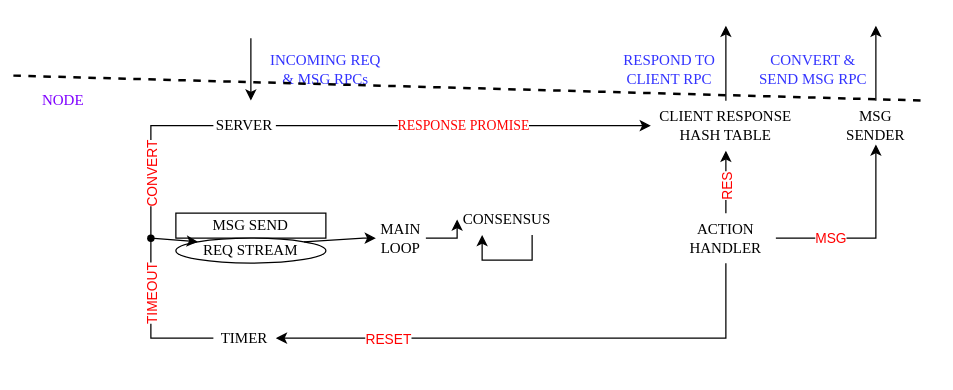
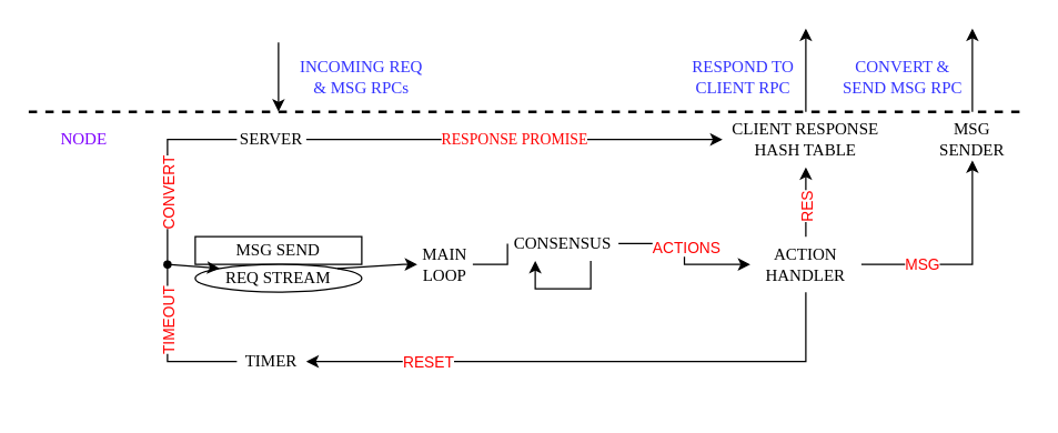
  <mxCell id="0" />
  <mxCell id="1" parent="0" />
- <mxCell id="2" style="edgeStyle=orthogonalEdgeStyle;rounded=0;orthogonalLoop=1;jettySize=auto;html=1;exitX=1;exitY=0.5;exitDx=0;exitDy=0;entryX=0;entryY=0.5;entryDx=0;entryDy=0;" parent="1" source="3" target="28" edge="1"><mxGeometry relative="1" as="geometry" /></mxCell>
+ <mxCell id="2" style="edgeStyle=orthogonalEdgeStyle;rounded=0;orthogonalLoop=1;jettySize=auto;html=1;exitX=1;exitY=0.5;exitDx=0;exitDy=0;entryX=0;entryY=0.5;entryDx=0;entryDy=0;endArrow=none;" parent="1" source="3" target="28" edge="1"><mxGeometry relative="1" as="geometry" /></mxCell>
  <mxCell id="3" value="&lt;font data-font-src=&quot;https://fonts.googleapis.com/css?family=Computer+Modern&quot; style=&quot;font-size: 12px;&quot;&gt;MAIN LOOP&lt;/font&gt;" style="text;html=1;strokeColor=none;fillColor=none;align=center;verticalAlign=middle;whiteSpace=wrap;rounded=0;fontFamily=Computer Modern;fontSource=https%3A%2F%2Ffonts.googleapis.com%2Fcss%3Ffamily%3DComputer%2BModern;fontSize=12;" parent="1" vertex="1"><mxGeometry x="300" y="170" width="40" height="40" as="geometry" /></mxCell>
  <mxCell id="4" style="edgeStyle=orthogonalEdgeStyle;rounded=0;orthogonalLoop=1;jettySize=auto;html=1;exitX=0.5;exitY=1;exitDx=0;exitDy=0;entryX=1;entryY=0.5;entryDx=0;entryDy=0;" parent="1" source="10" target="15" edge="1"><mxGeometry relative="1" as="geometry" /></mxCell>
  <mxCell id="5" value="&lt;font color=&quot;#ff0000&quot;&gt;RESET&lt;/font&gt;" style="edgeLabel;html=1;align=center;verticalAlign=middle;resizable=0;points=[];" vertex="1" connectable="0" parent="4"><mxGeometry x="0.576" relative="1" as="geometry"><mxPoint as="offset" /></mxGeometry></mxCell>
  <mxCell id="6" style="edgeStyle=orthogonalEdgeStyle;rounded=0;orthogonalLoop=1;jettySize=auto;html=1;exitX=0.5;exitY=0;exitDx=0;exitDy=0;entryX=0.5;entryY=1;entryDx=0;entryDy=0;" parent="1" source="10" target="19" edge="1"><mxGeometry relative="1" as="geometry" /></mxCell>
  <mxCell id="7" value="&lt;font color=&quot;#ff0000&quot;&gt;RES&lt;/font&gt;" style="edgeLabel;html=1;align=center;verticalAlign=middle;resizable=0;points=[];rotation=-90;" vertex="1" connectable="0" parent="6"><mxGeometry x="-0.175" y="-2" relative="1" as="geometry"><mxPoint x="-2" y="1" as="offset" /></mxGeometry></mxCell>
  <mxCell id="8" style="edgeStyle=orthogonalEdgeStyle;rounded=0;orthogonalLoop=1;jettySize=auto;html=1;exitX=1;exitY=0.5;exitDx=0;exitDy=0;entryX=0.5;entryY=1;entryDx=0;entryDy=0;" parent="1" source="10" target="20" edge="1"><mxGeometry relative="1" as="geometry" /></mxCell>
  <mxCell id="9" value="&lt;font color=&quot;#ff0000&quot;&gt;MSG&lt;/font&gt;" style="edgeLabel;html=1;align=center;verticalAlign=middle;resizable=0;points=[];" vertex="1" connectable="0" parent="8"><mxGeometry x="-0.448" y="1" relative="1" as="geometry"><mxPoint as="offset" /></mxGeometry></mxCell>
  <mxCell id="10" value="&lt;font data-font-src=&quot;https://fonts.googleapis.com/css?family=Computer+Modern&quot;&gt;ACTION HANDLER&lt;/font&gt;" style="text;html=1;strokeColor=none;fillColor=none;align=center;verticalAlign=middle;whiteSpace=wrap;rounded=0;fontFamily=Computer Modern;fontSource=https%3A%2F%2Ffonts.googleapis.com%2Fcss%3Ffamily%3DComputer%2BModern;" parent="1" vertex="1"><mxGeometry x="540" y="170" width="80" height="40" as="geometry" /></mxCell>
  <mxCell id="11" value="&lt;font data-font-src=&quot;https://fonts.googleapis.com/css?family=Computer+Modern&quot;&gt;MSG SEND&lt;/font&gt;" style="rounded=0;whiteSpace=wrap;html=1;fontFamily=Computer Modern;fontSource=https%3A%2F%2Ffonts.googleapis.com%2Fcss%3Ffamily%3DComputer%2BModern;" parent="1" vertex="1"><mxGeometry x="140" y="170" width="120" height="20" as="geometry" /></mxCell>
  <mxCell id="12" value="&lt;font data-font-src=&quot;https://fonts.googleapis.com/css?family=Computer+Modern&quot;&gt;REQ STREAM&lt;/font&gt;" style="ellipse;whiteSpace=wrap;html=1;fontFamily=Computer Modern;fontSource=https%3A%2F%2Ffonts.googleapis.com%2Fcss%3Ffamily%3DComputer%2BModern;" parent="1" vertex="1"><mxGeometry x="140" y="190" width="120" height="20" as="geometry" /></mxCell>
  <mxCell id="13" style="edgeStyle=orthogonalEdgeStyle;rounded=0;orthogonalLoop=1;jettySize=auto;html=1;exitX=0;exitY=0.5;exitDx=0;exitDy=0;entryX=0.5;entryY=1;entryDx=0;entryDy=0;entryPerimeter=0;endArrow=none;endFill=0;" parent="1" source="15" target="30" edge="1"><mxGeometry relative="1" as="geometry" /></mxCell>
  <mxCell id="14" value="&lt;font color=&quot;#ff0000&quot;&gt;TIMEOUT&lt;/font&gt;" style="edgeLabel;html=1;align=center;verticalAlign=middle;resizable=0;points=[];rotation=-90;" vertex="1" connectable="0" parent="13"><mxGeometry x="0.292" relative="1" as="geometry"><mxPoint as="offset" /></mxGeometry></mxCell>
- <mxCell id="15" value="TIMER" style="text;html=1;strokeColor=none;fillColor=none;align=center;verticalAlign=middle;whiteSpace=wrap;rounded=0;fontFamily=Computer Modern;fontSource=https%3A%2F%2Ffonts.googleapis.com%2Fcss%3Ffamily%3DComputer%2BModern;" parent="1" vertex="1"><mxGeometry x="170" y="250" width="50" height="40" as="geometry" /></mxCell>
+ <mxCell id="15" value="TIMER" style="text;html=1;strokeColor=none;fillColor=none;align=center;verticalAlign=middle;whiteSpace=wrap;rounded=0;fontFamily=Computer Modern;fontSource=https%3A%2F%2Ffonts.googleapis.com%2Fcss%3Ffamily%3DComputer%2BModern;" parent="1" vertex="1"><mxGeometry x="170" y="240" width="50" height="40" as="geometry" /></mxCell>
  <mxCell id="16" style="edgeStyle=orthogonalEdgeStyle;rounded=0;orthogonalLoop=1;jettySize=auto;html=1;exitX=0;exitY=0.5;exitDx=0;exitDy=0;entryX=0.396;entryY=0.438;entryDx=0;entryDy=0;entryPerimeter=0;endArrow=none;endFill=0;" parent="1" source="18" target="30" edge="1"><mxGeometry relative="1" as="geometry" /></mxCell>
  <mxCell id="17" value="&lt;font color=&quot;#ff0000&quot;&gt;CONVERT&lt;/font&gt;" style="edgeLabel;html=1;align=center;verticalAlign=middle;resizable=0;points=[];rotation=-90;" vertex="1" connectable="0" parent="16"><mxGeometry x="0.031" y="-2" relative="1" as="geometry"><mxPoint x="2" y="18" as="offset" /></mxGeometry></mxCell>
  <mxCell id="18" value="SERVER" style="text;html=1;strokeColor=none;fillColor=none;align=center;verticalAlign=middle;whiteSpace=wrap;rounded=0;fontFamily=Computer Modern;fontSource=https%3A%2F%2Ffonts.googleapis.com%2Fcss%3Ffamily%3DComputer%2BModern;" parent="1" vertex="1"><mxGeometry x="170" y="80" width="50" height="40" as="geometry" /></mxCell>
  <mxCell id="19" value="CLIENT RESPONSE HASH TABLE" style="text;html=1;strokeColor=none;fillColor=none;align=center;verticalAlign=middle;whiteSpace=wrap;rounded=0;fontFamily=Computer Modern;fontSource=https%3A%2F%2Ffonts.googleapis.com%2Fcss%3Ffamily%3DComputer%2BModern;" parent="1" vertex="1"><mxGeometry x="520" y="80" width="120" height="40" as="geometry" /></mxCell>
  <mxCell id="20" value="MSG SENDER" style="text;html=1;strokeColor=none;fillColor=none;align=center;verticalAlign=middle;whiteSpace=wrap;rounded=0;fontFamily=Computer Modern;fontSource=https%3A%2F%2Ffonts.googleapis.com%2Fcss%3Ffamily%3DComputer%2BModern;" parent="1" vertex="1"><mxGeometry x="680" y="85" width="40" height="30" as="geometry" /></mxCell>
  <mxCell id="21" value="" style="endArrow=classic;html=1;rounded=0;strokeColor=default;exitX=1;exitY=0;exitDx=0;exitDy=0;fontFamily=Computer Modern;fontSource=https%3A%2F%2Ffonts.googleapis.com%2Fcss%3Ffamily%3DComputer%2BModern;" parent="1" source="12" edge="1"><mxGeometry width="50" height="50" relative="1" as="geometry"><mxPoint x="260" y="189" as="sourcePoint" /><mxPoint x="300" y="190" as="targetPoint" /><Array as="points"><mxPoint x="290" y="190" /></Array></mxGeometry></mxCell>
  <mxCell id="22" value="RESPONSE PROMISE" style="endArrow=classic;html=1;rounded=0;fontFamily=Computer Modern;fontSource=https%3A%2F%2Ffonts.googleapis.com%2Fcss%3Ffamily%3DComputer%2BModern;exitX=1;exitY=0.5;exitDx=0;exitDy=0;fontColor=#FF0000;" parent="1" source="18" target="19" edge="1"><mxGeometry width="50" height="50" relative="1" as="geometry"><mxPoint x="20" y="170" as="sourcePoint" /><mxPoint x="360" y="90" as="targetPoint" /></mxGeometry></mxCell>
  <mxCell id="23" value="&lt;font color=&quot;#3333ff&quot;&gt;CONVERT &amp;amp; SEND MSG RPC&lt;/font&gt;" style="text;html=1;strokeColor=none;fillColor=none;align=center;verticalAlign=middle;whiteSpace=wrap;rounded=0;fontFamily=Computer Modern;fontSource=https%3A%2F%2Ffonts.googleapis.com%2Fcss%3Ffamily%3DComputer%2BModern;" parent="1" vertex="1"><mxGeometry x="600" y="40" width="100" height="30" as="geometry" /></mxCell>
  <mxCell id="24" value="&lt;font color=&quot;#3333ff&quot;&gt;RESPOND TO CLIENT RPC&lt;/font&gt;" style="text;html=1;strokeColor=none;fillColor=none;align=center;verticalAlign=middle;whiteSpace=wrap;rounded=0;fontFamily=Computer Modern;fontSource=https%3A%2F%2Ffonts.googleapis.com%2Fcss%3Ffamily%3DComputer%2BModern;" parent="1" vertex="1"><mxGeometry x="490" y="30" width="90" height="50" as="geometry" /></mxCell>
  <mxCell id="25" value="&lt;font color=&quot;#3333ff&quot;&gt;INCOMING REQ &amp;amp; MSG RPCs&lt;/font&gt;" style="text;html=1;strokeColor=none;fillColor=none;align=center;verticalAlign=middle;whiteSpace=wrap;rounded=0;fontFamily=Computer Modern;fontSource=https%3A%2F%2Ffonts.googleapis.com%2Fcss%3Ffamily%3DComputer%2BModern;" parent="1" vertex="1"><mxGeometry x="210" y="40" width="100" height="30" as="geometry" /></mxCell>
+ <mxCell id="26" style="edgeStyle=orthogonalEdgeStyle;rounded=0;orthogonalLoop=1;jettySize=auto;html=1;exitX=1;exitY=0.5;exitDx=0;exitDy=0;" parent="1" source="28" target="10" edge="1"><mxGeometry relative="1" as="geometry" /></mxCell>
+ <mxCell id="27" value="&lt;font color=&quot;#ff0000&quot;&gt;ACTIONS&lt;/font&gt;" style="edgeLabel;html=1;align=center;verticalAlign=middle;resizable=0;points=[];" vertex="1" connectable="0" parent="26"><mxGeometry x="-0.1" y="1" relative="1" as="geometry"><mxPoint as="offset" /></mxGeometry></mxCell>
  <mxCell id="28" value="&lt;font data-font-src=&quot;https://fonts.googleapis.com/css?family=Computer+Modern&quot; style=&quot;font-size: 12px;&quot;&gt;CONSENSUS&lt;/font&gt;" style="text;html=1;strokeColor=none;fillColor=none;align=center;verticalAlign=middle;whiteSpace=wrap;rounded=0;fontFamily=Computer Modern;fontSource=https%3A%2F%2Ffonts.googleapis.com%2Fcss%3Ffamily%3DComputer%2BModern;fontSize=12;" parent="1" vertex="1"><mxGeometry x="365" y="162.5" width="80" height="25" as="geometry" /></mxCell>
  <mxCell id="29" style="edgeStyle=orthogonalEdgeStyle;rounded=0;orthogonalLoop=1;jettySize=auto;html=1;exitX=0.5;exitY=1;exitDx=0;exitDy=0;" parent="1" source="28" target="28" edge="1"><mxGeometry relative="1" as="geometry" /></mxCell>
  <mxCell id="30" value="" style="shape=waypoint;sketch=0;fillStyle=solid;size=6;pointerEvents=1;points=[];fillColor=none;resizable=0;rotatable=0;perimeter=centerPerimeter;snapToPoint=1;" parent="1" vertex="1"><mxGeometry x="110" y="180" width="20" height="20" as="geometry" /></mxCell>
  <mxCell id="31" value="" style="endArrow=classic;html=1;rounded=0;endFill=1;exitX=0.979;exitY=0.938;exitDx=0;exitDy=0;exitPerimeter=0;entryX=0;entryY=0;entryDx=0;entryDy=0;" parent="1" source="30" target="12" edge="1"><mxGeometry width="50" height="50" relative="1" as="geometry"><mxPoint x="260" y="170" as="sourcePoint" /><mxPoint x="310" y="120" as="targetPoint" /></mxGeometry></mxCell>
  <mxCell id="32" value="" style="endArrow=none;dashed=1;html=1;strokeWidth=2;rounded=0;exitX=0;exitY=0;exitDx=0;exitDy=0;" parent="1" source="36" edge="1"><mxGeometry width="50" height="50" relative="1" as="geometry"><mxPoint x="-20" y="80" as="sourcePoint" /><mxPoint x="740" y="80" as="targetPoint" /></mxGeometry></mxCell>
  <mxCell id="33" value="" style="endArrow=classic;html=1;rounded=0;" parent="1" edge="1"><mxGeometry width="50" height="50" relative="1" as="geometry"><mxPoint x="700" y="80" as="sourcePoint" /><mxPoint x="700" y="20" as="targetPoint" /></mxGeometry></mxCell>
  <mxCell id="34" value="" style="endArrow=classic;html=1;rounded=0;" parent="1" edge="1"><mxGeometry width="50" height="50" relative="1" as="geometry"><mxPoint x="580" y="80" as="sourcePoint" /><mxPoint x="580" y="20" as="targetPoint" /></mxGeometry></mxCell>
  <mxCell id="35" value="" style="endArrow=classic;html=1;rounded=0;" parent="1" edge="1"><mxGeometry width="50" height="50" relative="1" as="geometry"><mxPoint x="200" y="30" as="sourcePoint" /><mxPoint x="200" y="80" as="targetPoint" /></mxGeometry></mxCell>
- <mxCell id="36" value="&lt;font color=&quot;#7f00ff&quot;&gt;NODE&lt;/font&gt;" style="text;html=1;strokeColor=none;fillColor=none;align=center;verticalAlign=middle;whiteSpace=wrap;rounded=0;fontFamily=Computer Modern;fontSource=https%3A%2F%2Ffonts.googleapis.com%2Fcss%3Ffamily%3DComputer%2BModern;" parent="1" vertex="1"><mxGeometry x="10" y="60" width="80" height="40" as="geometry" /></mxCell>
+ <mxCell id="36" value="&lt;font color=&quot;#7f00ff&quot;&gt;NODE&lt;/font&gt;" style="text;html=1;strokeColor=none;fillColor=none;align=center;verticalAlign=middle;whiteSpace=wrap;rounded=0;fontFamily=Computer Modern;fontSource=https%3A%2F%2Ffonts.googleapis.com%2Fcss%3Ffamily%3DComputer%2BModern;" parent="1" vertex="1"><mxGeometry x="20" y="80" width="80" height="40" as="geometry" /></mxCell>
  <mxCell id="37" style="edgeStyle=orthogonalEdgeStyle;rounded=0;orthogonalLoop=1;jettySize=auto;html=1;exitX=0.75;exitY=1;exitDx=0;exitDy=0;entryX=0.25;entryY=1;entryDx=0;entryDy=0;" edge="1" parent="1" source="28" target="28"><mxGeometry relative="1" as="geometry" /></mxCell>
